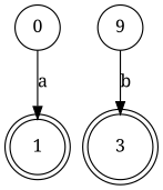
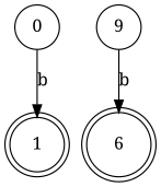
  digraph {
    fontname="Noto Serif"
    rankdir=TB
    node [fontname="Noto Serif" shape=circle]
    edge [fontname="Noto Serif"]
    0
    1 [shape=doublecircle]
    n3 [label=9]
-   3 [shape=doublecircle]
-   0 -> 1 [label=a]
+   3 [shape=doublecircle label=6]
+   0 -> 1 [label=b]
    n3 -> 3 [label=b]
  }
